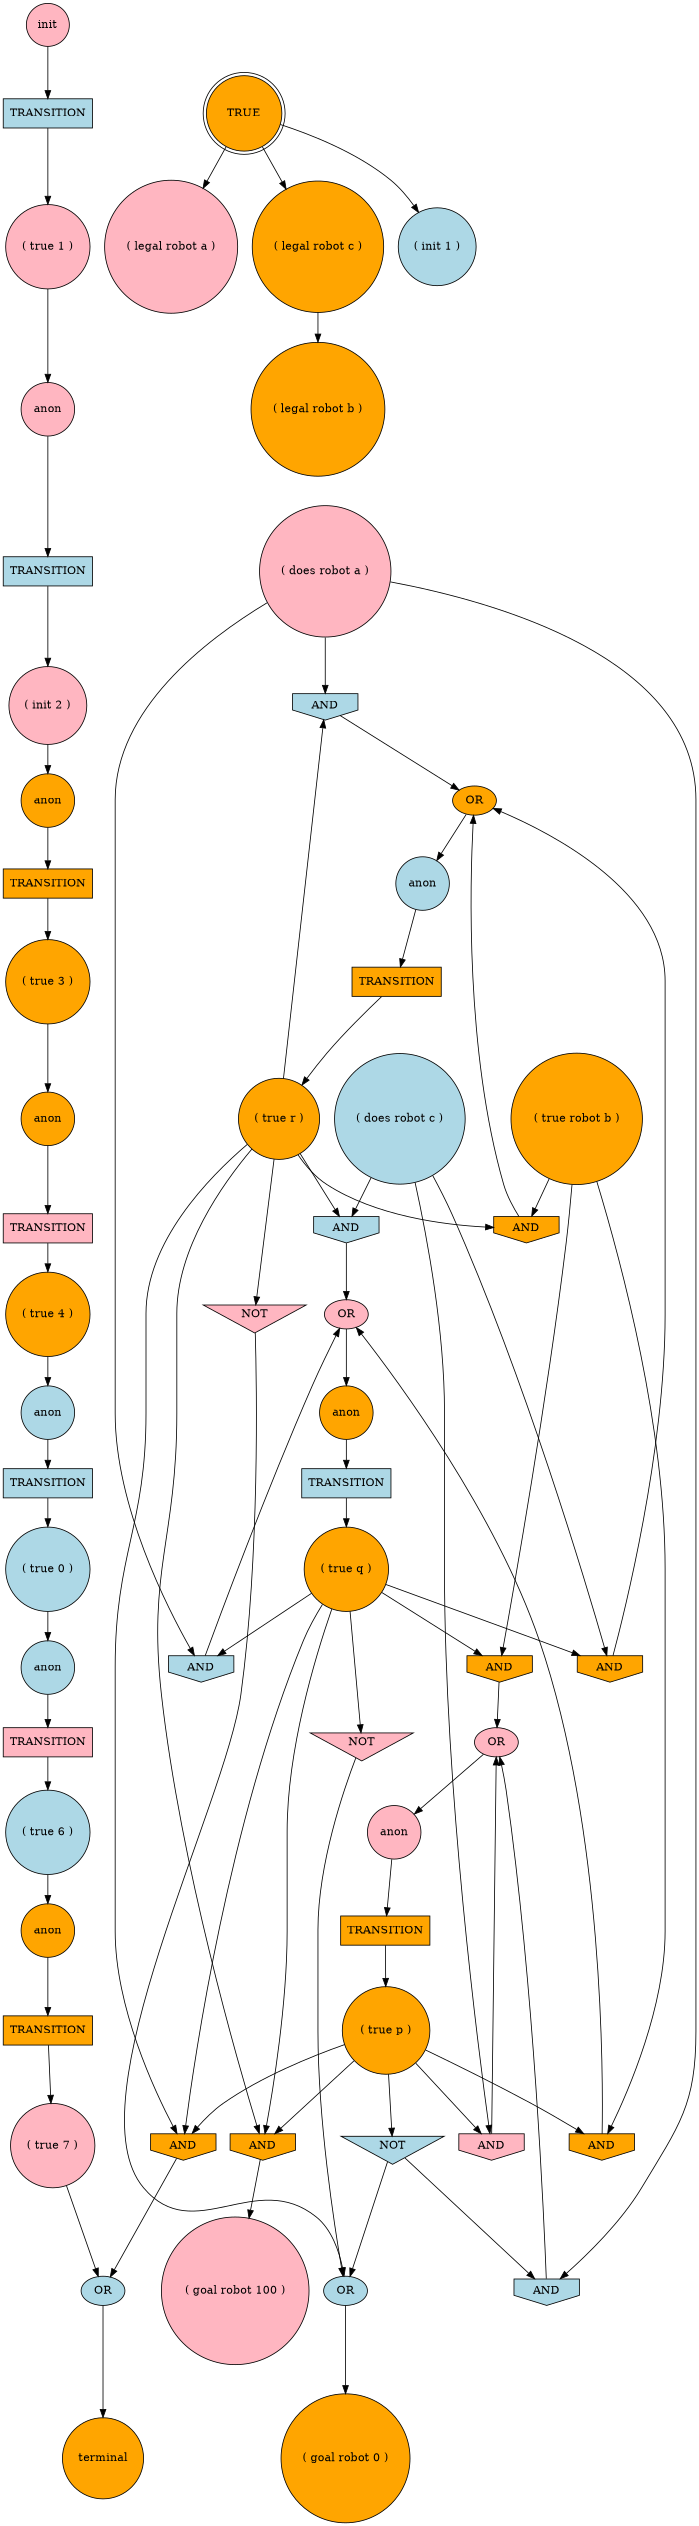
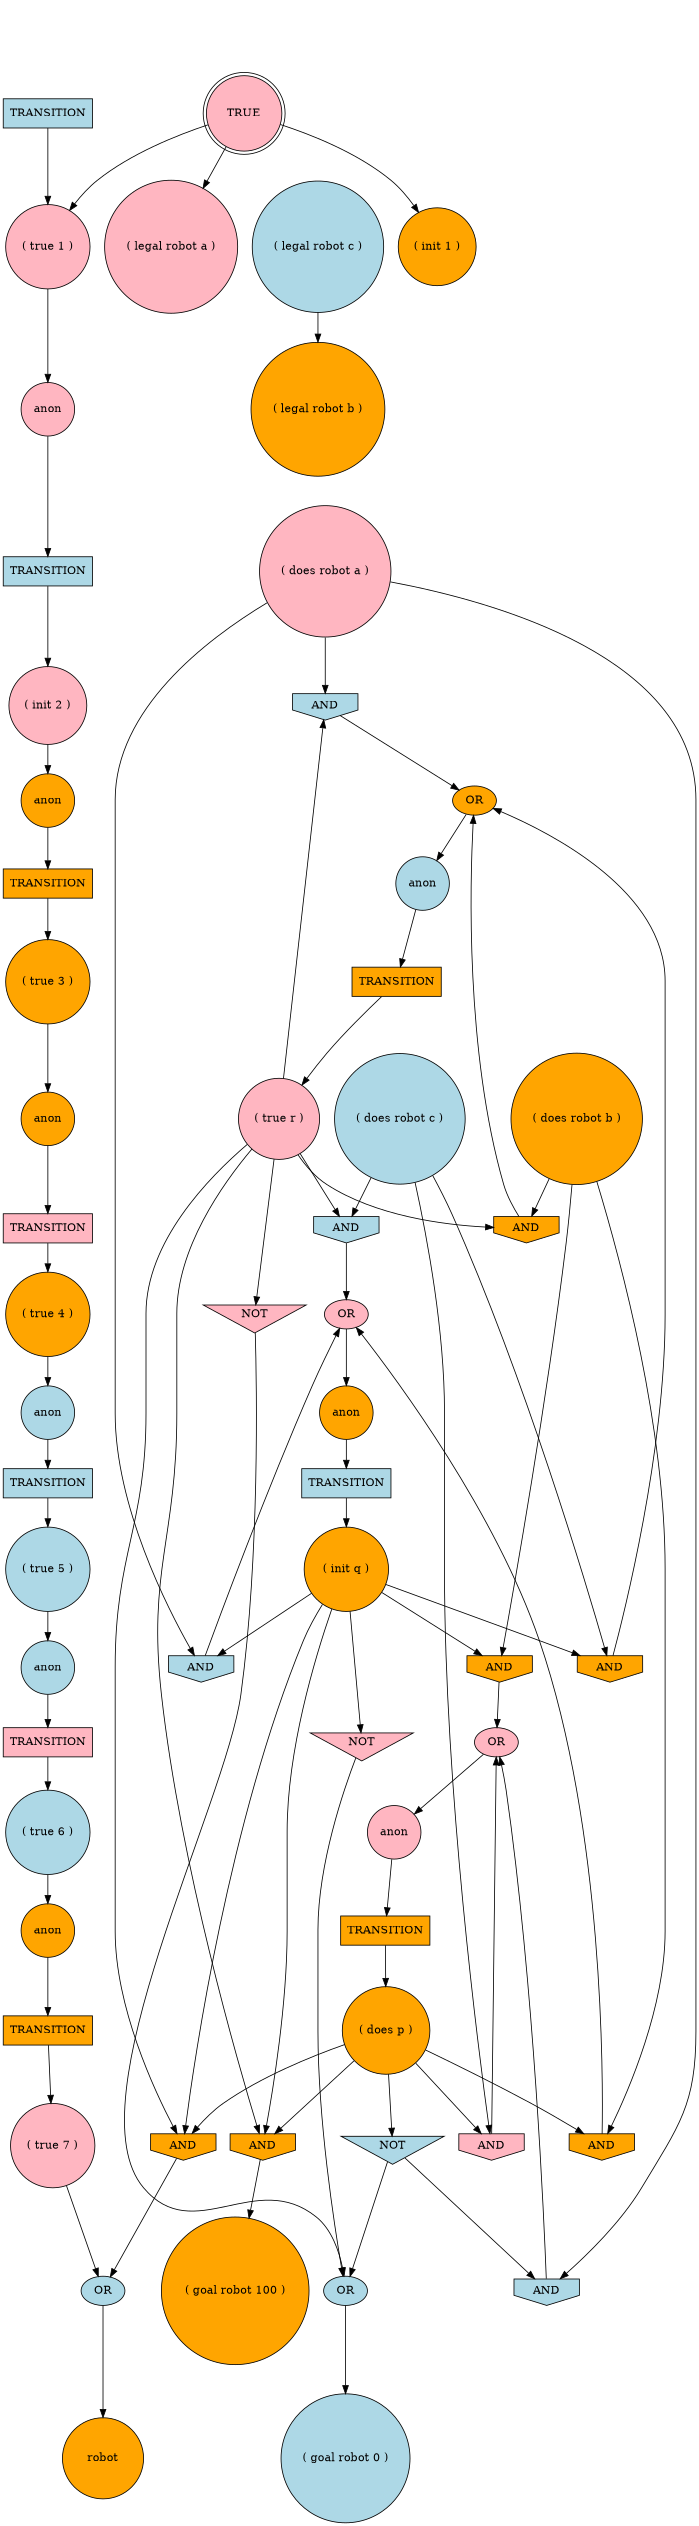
  digraph {
    node [fillcolor=orange shape=circle style=filled]
    n1 [fillcolor=lightblue label=AND shape=invhouse]
    n2 [label=OR shape=ellipse]
    n3 [fillcolor=lightblue label=anon]
    n4 [label=TRANSITION shape=box]
    n5 [label="( true 3 )"]
    n6 [label=anon]
    n7 [fillcolor=lightpink label=TRANSITION shape=box]
    n8 [label="( true 4 )"]
    n9 [fillcolor=lightpink label="( true 1 )"]
    n10 [fillcolor=lightpink label=anon]
    n11 [fillcolor=lightblue label=TRANSITION shape=box]
    n12 [fillcolor=lightpink label="( init 2 )"]
    n13 [fillcolor=lightblue label=anon]
    n14 [fillcolor=lightblue label=TRANSITION shape=box]
-   n15 [fillcolor=lightblue label="( true 0 )"]
+   n15 [fillcolor=lightblue label="( true 5 )"]
    n16 [fillcolor=lightblue label=anon]
    n17 [fillcolor=lightpink label="( does robot a )"]
    n18 [fillcolor=lightblue label=AND shape=invhouse]
    n19 [fillcolor=lightblue label=AND shape=invhouse]
    n20 [fillcolor=lightpink label=OR shape=ellipse]
    n21 [fillcolor=lightpink label=OR shape=ellipse]
    n22 [fillcolor=lightpink label=anon]
    n23 [label=anon]
    n24 [label=anon]
    n25 [label=TRANSITION shape=box]
    n26 [fillcolor=lightpink label="( true 7 )"]
    n27 [fillcolor=lightblue label=OR shape=ellipse]
    n28 [fillcolor=lightpink label=TRANSITION shape=box]
    n29 [fillcolor=lightblue label="( true 6 )"]
-   n30 [fillcolor=lightblue label="( init 1 )"]
+   n30 [label="( init 1 )"]
    n31 [fillcolor=lightblue label=AND shape=invhouse]
    n32 [fillcolor=lightblue label=TRANSITION shape=box]
-   n33 [label=terminal]
+   n33 [label=robot]
    n34 [label=AND shape=invhouse]
    n35 [label=TRANSITION shape=box]
-   n36 [label="( true q )"]
+   n36 [label="( init q )"]
    n37 [label=AND shape=invhouse]
    n38 [label=AND shape=invhouse]
    n39 [label=AND shape=invhouse]
    n40 [fillcolor=lightpink label=NOT shape=invtriangle]
-   n41 [fillcolor=lightpink label="( goal robot 100 )"]
+   n41 [label="( goal robot 100 )"]
    n42 [fillcolor=lightblue label=OR shape=ellipse]
-   n43 [label="( goal robot 0 )"]
+   n43 [fillcolor=lightblue label="( goal robot 0 )"]
    n44 [fillcolor=lightblue label="( does robot c )"]
    n45 [fillcolor=lightpink label=AND shape=invhouse]
    n46 [label=AND shape=invhouse]
-   n47 [label="( true p )"]
+   n47 [label="( does p )"]
    n48 [fillcolor=lightblue label=NOT shape=invtriangle]
    n49 [label=anon]
    n50 [fillcolor=lightblue label=TRANSITION shape=box]
-   n51 [label="( true r )"]
+   n51 [fillcolor=lightpink label="( true r )"]
    n52 [label=AND shape=invhouse]
    n53 [fillcolor=lightpink label=NOT shape=invtriangle]
    n54 [label=TRANSITION shape=box]
-   n55 [label=TRUE shape=doublecircle]
+   n55 [fillcolor=lightpink label=TRUE shape=doublecircle]
    n56 [fillcolor=lightpink label="( legal robot a )"]
-   n57 [label="( legal robot c )"]
+   n57 [fillcolor=lightblue label="( legal robot c )"]
    n58 [label="( legal robot b )"]
-   n59 [fillcolor=lightpink label=init]
-   n60 [label="( true robot b )"]
+   n60 [label="( does robot b )"]
    n1 -> n2
    n2 -> n3
    n3 -> n4
    n4 -> n51
    n5 -> n6
    n6 -> n7
    n7 -> n8
    n8 -> n13
    n9 -> n10
    n10 -> n11
    n11 -> n12
    n12 -> n49
    n13 -> n14
    n14 -> n15
    n15 -> n16
    n16 -> n28
    n17 -> n1
    n17 -> n18
    n17 -> n19
    n18 -> n20
    n19 -> n21
    n20 -> n22
    n21 -> n23
    n22 -> n54
    n23 -> n32
    n24 -> n25
    n25 -> n26
    n26 -> n27
    n27 -> n33
    n28 -> n29
    n29 -> n24
    n31 -> n21
    n32 -> n36
    n34 -> n2
    n35 -> n5
    n36 -> n19
    n36 -> n34
    n36 -> n37
    n36 -> n38
    n36 -> n39
    n36 -> n40
    n37 -> n27
    n38 -> n20
    n39 -> n41
    n40 -> n42
    n42 -> n43
    n44 -> n31
    n44 -> n34
    n44 -> n45
    n45 -> n20
    n46 -> n21
    n47 -> n37
    n47 -> n39
    n47 -> n45
    n47 -> n46
    n47 -> n48
    n48 -> n18
    n48 -> n42
    n49 -> n35
    n50 -> n9
    n51 -> n1
    n51 -> n31
    n51 -> n37
    n51 -> n39
    n51 -> n52
    n51 -> n53
    n52 -> n2
    n53 -> n42
    n54 -> n47
    n55 -> n30
    n55 -> n56
-   n55 -> n57
+   n55 -> n9
    n57 -> n58
-   n59 -> n50
    n60 -> n38
    n60 -> n46
    n60 -> n52
  }
